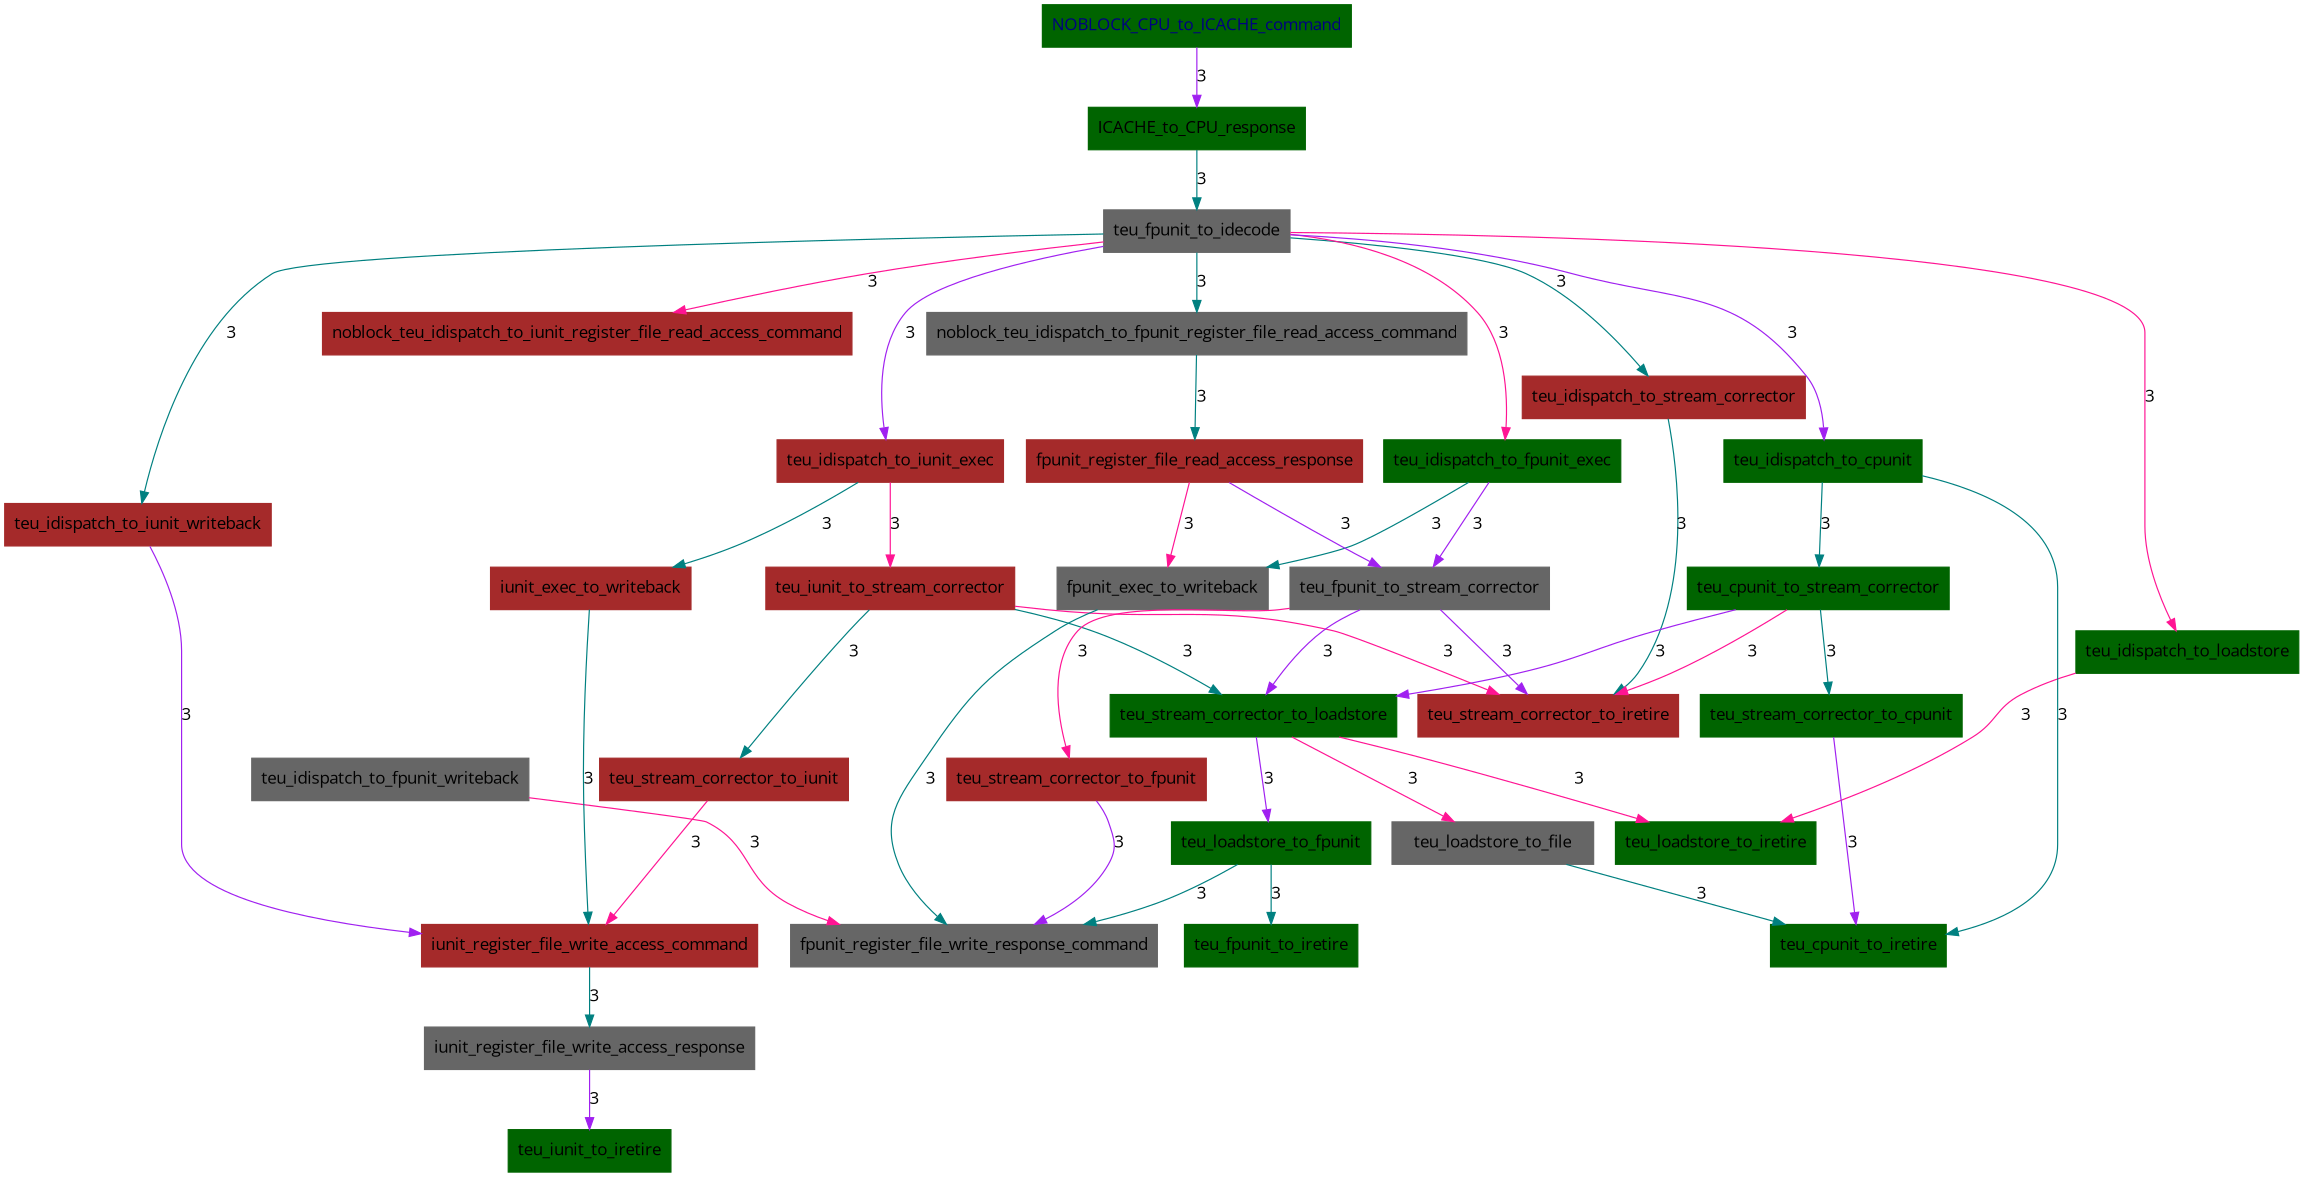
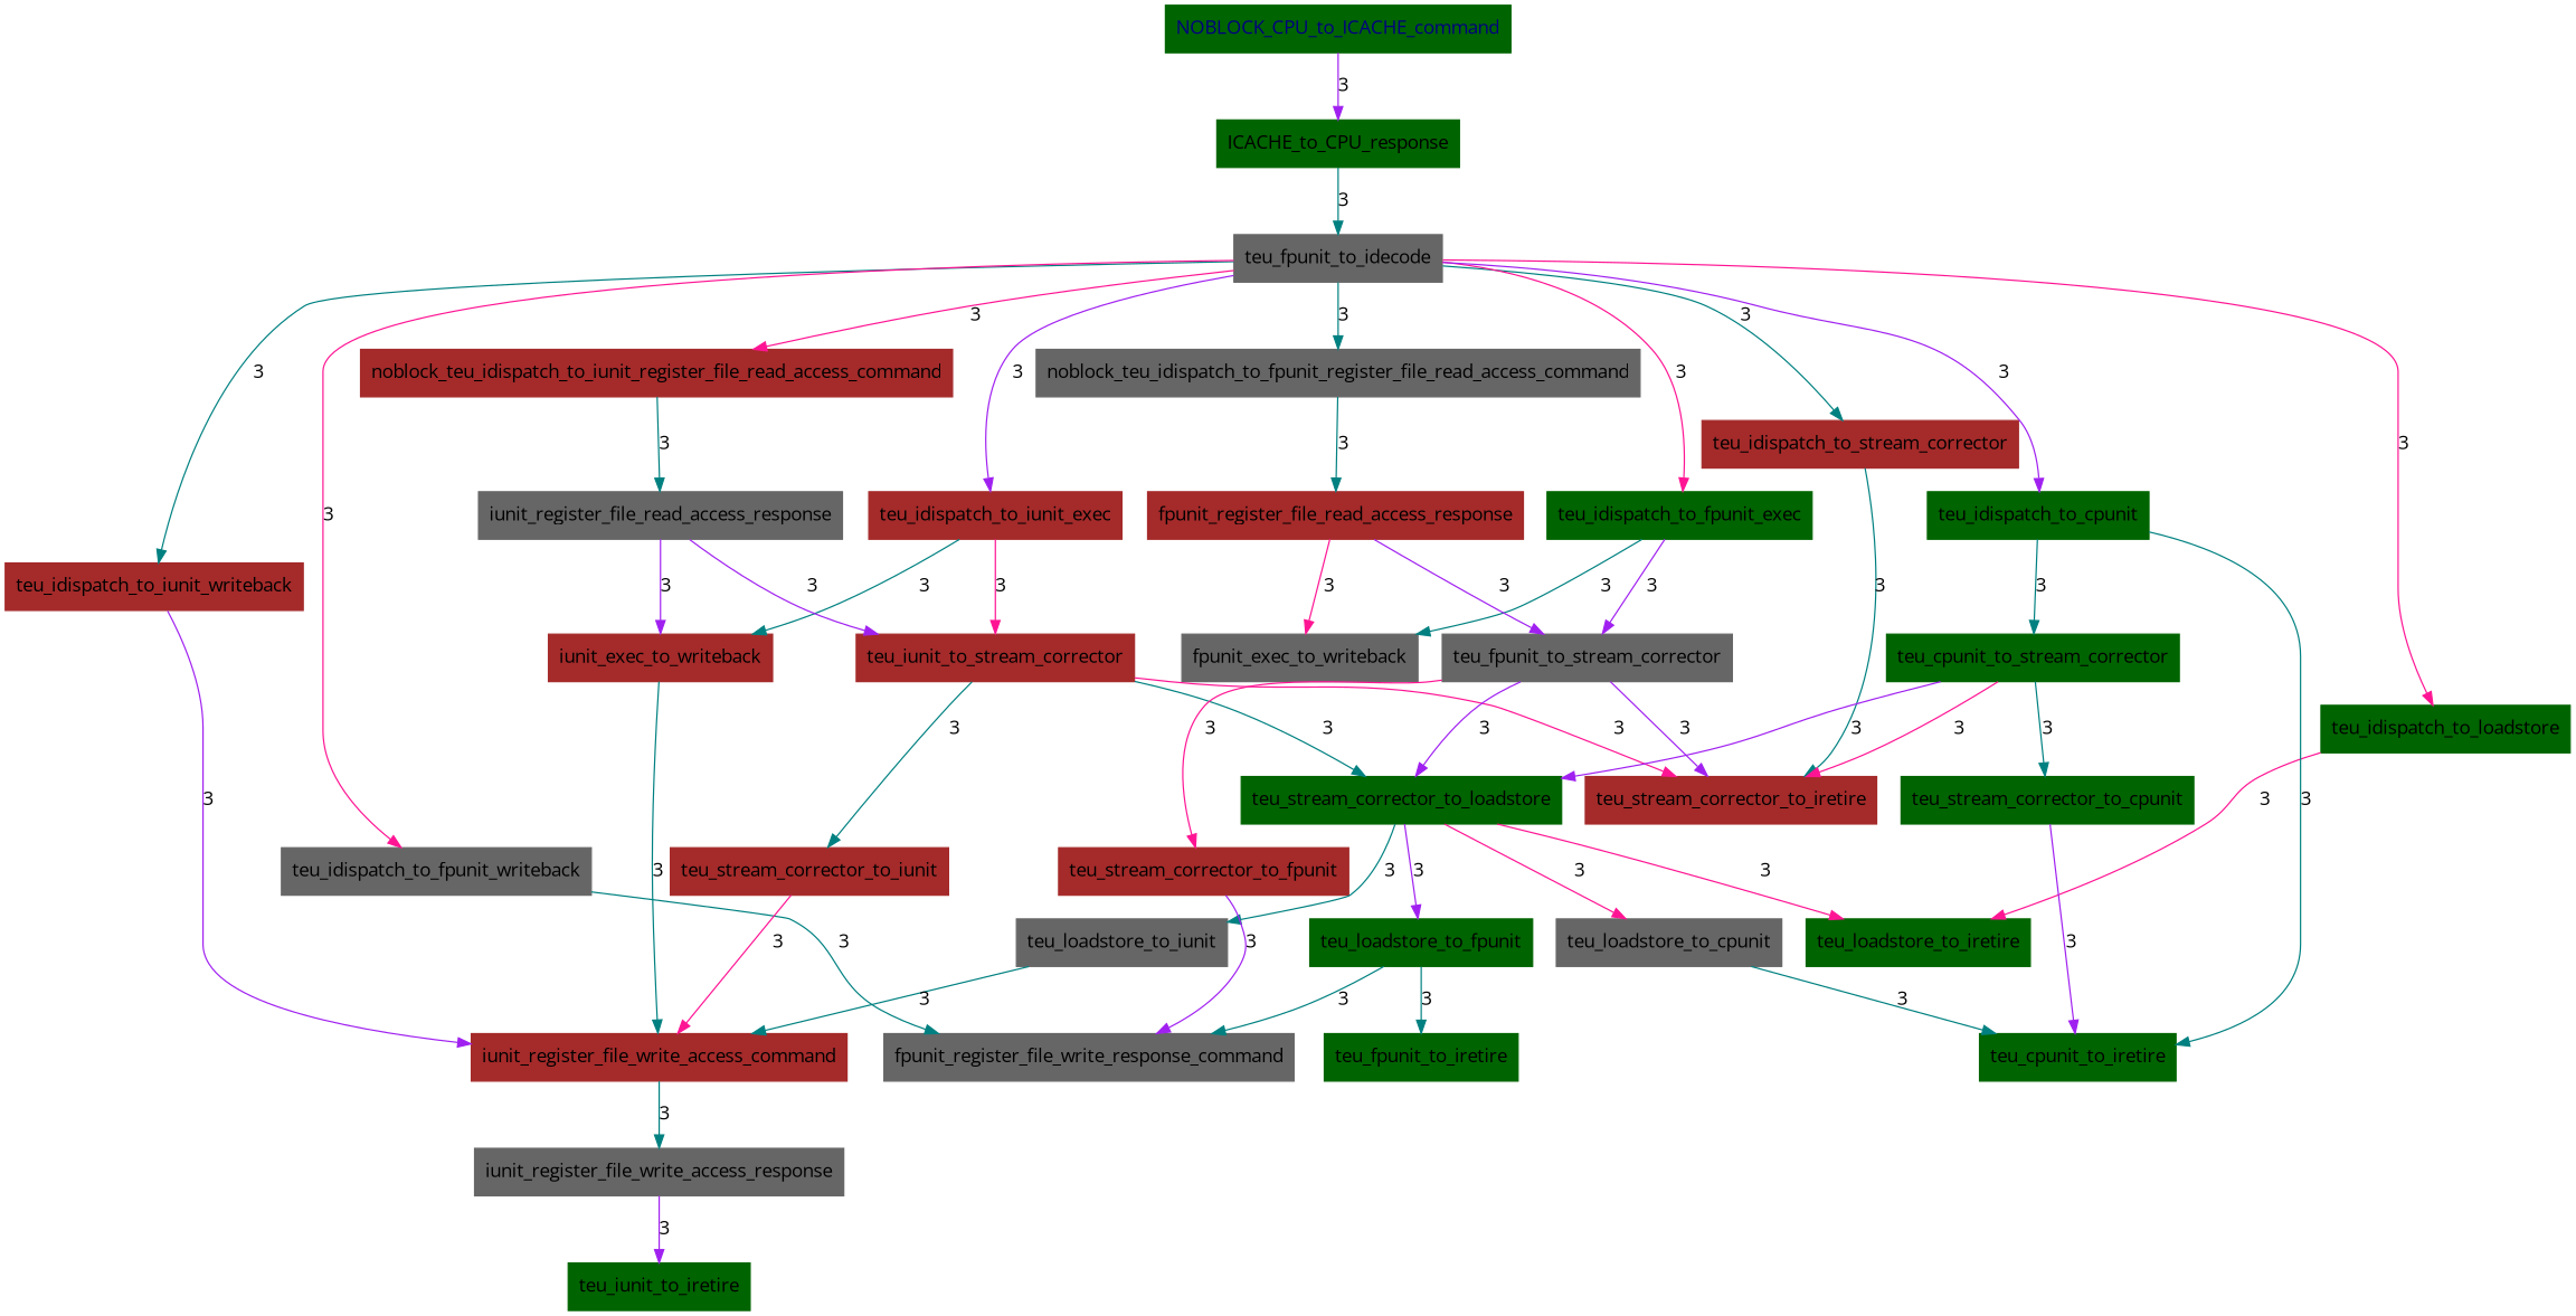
  digraph {
    fontname="Open Sans"
    node [color=darkgreen fill=white fontcolor=black fontname="Open Sans" shape=box style=filled]
    edge [color=teal fontname="Open Sans"]
    n1 [fill=cornflowerblue fontcolor=navy label=NOBLOCK_CPU_to_ICACHE_command]
    ICACHE_to_CPU_response [fill=cornflowerblue]
    n3 [color=gray40 fill=cornflowerblue label=teu_fpunit_to_idecode]
    teu_idispatch_to_stream_corrector [color=brown fill=cornflowerblue]
    teu_idispatch_to_loadstore [fill=cornflowerblue]
    teu_idispatch_to_iunit_exec [color=brown]
    teu_idispatch_to_iunit_writeback [color=brown]
    noblock_teu_idispatch_to_iunit_register_file_read_access_command [color=brown]
    teu_idispatch_to_fpunit_exec
    teu_idispatch_to_fpunit_writeback [color=gray40]
    noblock_teu_idispatch_to_fpunit_register_file_read_access_command [color=gray40]
    teu_idispatch_to_cpunit
    teu_stream_corrector_to_iretire [color=brown]
    teu_loadstore_to_iretire
    iunit_exec_to_writeback [color=brown]
    teu_iunit_to_stream_corrector [color=brown]
    iunit_register_file_write_access_command [color=brown]
+   iunit_register_file_read_access_response [color=gray40]
    fpunit_exec_to_writeback [color=gray40]
    teu_fpunit_to_stream_corrector [color=gray40]
    n21 [color=gray40 label=fpunit_register_file_write_response_command]
    fpunit_register_file_read_access_response [color=brown]
    teu_cpunit_to_stream_corrector
    teu_cpunit_to_iretire
    teu_stream_corrector_to_iunit [color=brown]
    teu_stream_corrector_to_loadstore
    iunit_register_file_write_access_response [color=gray40]
+   teu_loadstore_to_iunit [color=gray40]
    teu_loadstore_to_fpunit
-   teu_loadstore_to_cpunit [color=gray40 label=teu_loadstore_to_file]
+   teu_loadstore_to_cpunit [color=gray40]
    teu_fpunit_to_iretire
    teu_iunit_to_iretire
    teu_stream_corrector_to_fpunit [color=brown]
    teu_stream_corrector_to_cpunit
    n1 -> ICACHE_to_CPU_response [color=purple label=3]
    ICACHE_to_CPU_response -> n3 [label=3]
    n3 -> teu_idispatch_to_stream_corrector [label=3]
    n3 -> teu_idispatch_to_loadstore [color=deeppink label=3]
    n3 -> teu_idispatch_to_iunit_exec [color=purple label=3]
    n3 -> teu_idispatch_to_iunit_writeback [label=3]
    n3 -> noblock_teu_idispatch_to_iunit_register_file_read_access_command [color=deeppink label=3]
    n3 -> teu_idispatch_to_fpunit_exec [color=deeppink label=3]
+   n3 -> teu_idispatch_to_fpunit_writeback [color=deeppink label=3]
    n3 -> noblock_teu_idispatch_to_fpunit_register_file_read_access_command [label=3]
    n3 -> teu_idispatch_to_cpunit [color=purple label=3]
    teu_idispatch_to_stream_corrector -> teu_stream_corrector_to_iretire [label=3]
    teu_idispatch_to_loadstore -> teu_loadstore_to_iretire [color=deeppink label=3]
    teu_idispatch_to_iunit_exec -> iunit_exec_to_writeback [label=3]
    teu_idispatch_to_iunit_exec -> teu_iunit_to_stream_corrector [color=deeppink label=3]
    teu_idispatch_to_iunit_writeback -> iunit_register_file_write_access_command [color=purple label=3]
+   noblock_teu_idispatch_to_iunit_register_file_read_access_command -> iunit_register_file_read_access_response [label=3]
    teu_idispatch_to_fpunit_exec -> fpunit_exec_to_writeback [label=3]
    teu_idispatch_to_fpunit_exec -> teu_fpunit_to_stream_corrector [color=purple label=3]
-   teu_idispatch_to_fpunit_writeback -> n21 [color=deeppink label=3]
+   teu_idispatch_to_fpunit_writeback -> n21 [label=3]
    noblock_teu_idispatch_to_fpunit_register_file_read_access_command -> fpunit_register_file_read_access_response [label=3]
    teu_idispatch_to_cpunit -> teu_cpunit_to_stream_corrector [label=3]
    teu_idispatch_to_cpunit -> teu_cpunit_to_iretire [label=3]
    iunit_exec_to_writeback -> iunit_register_file_write_access_command [label=3]
    teu_iunit_to_stream_corrector -> teu_stream_corrector_to_iretire [color=deeppink label=3]
    teu_iunit_to_stream_corrector -> teu_stream_corrector_to_iunit [label=3]
    teu_iunit_to_stream_corrector -> teu_stream_corrector_to_loadstore [label=3]
    iunit_register_file_write_access_command -> iunit_register_file_write_access_response [label=3]
-   fpunit_exec_to_writeback -> n21 [label=3]
+   iunit_register_file_read_access_response -> iunit_exec_to_writeback [color=purple label=3]
+   iunit_register_file_read_access_response -> teu_iunit_to_stream_corrector [color=purple label=3]
    teu_fpunit_to_stream_corrector -> teu_stream_corrector_to_iretire [color=purple label=3]
    teu_fpunit_to_stream_corrector -> teu_stream_corrector_to_loadstore [color=purple label=3]
    teu_fpunit_to_stream_corrector -> teu_stream_corrector_to_fpunit [color=deeppink label=3]
    fpunit_register_file_read_access_response -> fpunit_exec_to_writeback [color=deeppink label=3]
    fpunit_register_file_read_access_response -> teu_fpunit_to_stream_corrector [color=purple label=3]
    teu_cpunit_to_stream_corrector -> teu_stream_corrector_to_iretire [color=deeppink label=3]
    teu_cpunit_to_stream_corrector -> teu_stream_corrector_to_loadstore [color=purple label=3]
    teu_cpunit_to_stream_corrector -> teu_stream_corrector_to_cpunit [label=3]
    teu_stream_corrector_to_iunit -> iunit_register_file_write_access_command [color=deeppink label=3]
    teu_stream_corrector_to_loadstore -> teu_loadstore_to_iretire [color=deeppink label=3]
+   teu_stream_corrector_to_loadstore -> teu_loadstore_to_iunit [label=3]
    teu_stream_corrector_to_loadstore -> teu_loadstore_to_fpunit [color=purple label=3]
    teu_stream_corrector_to_loadstore -> teu_loadstore_to_cpunit [color=deeppink label=3]
    iunit_register_file_write_access_response -> teu_iunit_to_iretire [color=purple label=3]
+   teu_loadstore_to_iunit -> iunit_register_file_write_access_command [label=3]
    teu_loadstore_to_fpunit -> n21 [label=3]
    teu_loadstore_to_fpunit -> teu_fpunit_to_iretire [label=3]
    teu_loadstore_to_cpunit -> teu_cpunit_to_iretire [label=3]
    teu_stream_corrector_to_fpunit -> n21 [color=purple label=3]
    teu_stream_corrector_to_cpunit -> teu_cpunit_to_iretire [color=purple label=3]
  }
